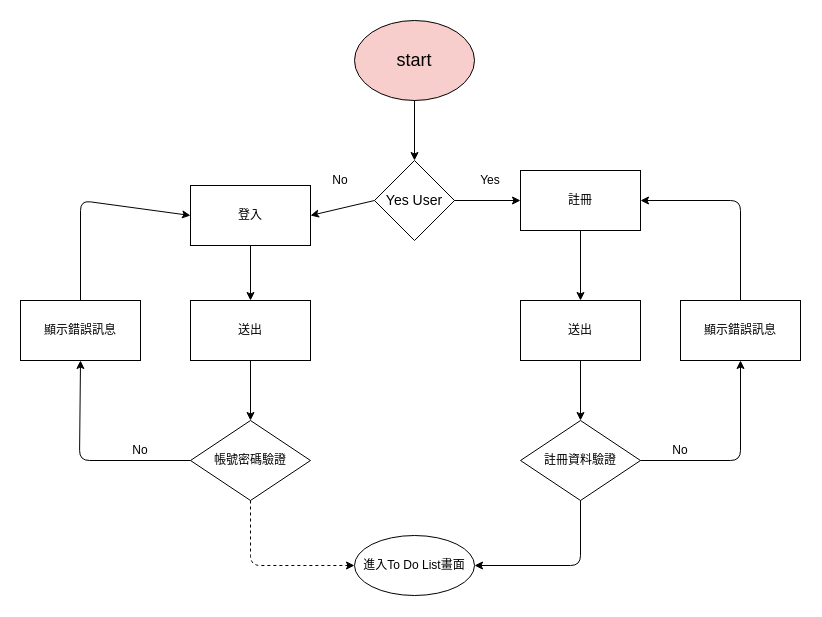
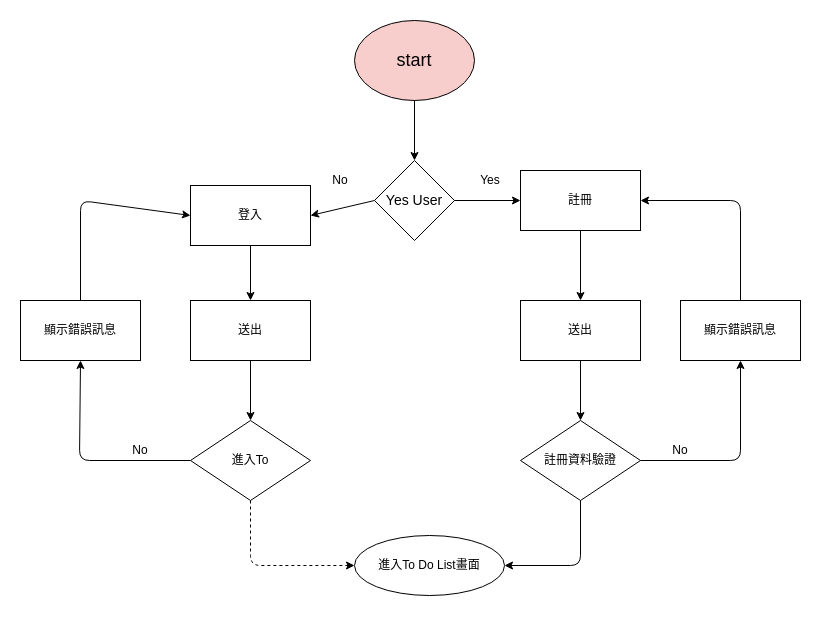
  <mxCell id="0" />
  <mxCell id="1" parent="0" />
  <mxCell id="2" value="&lt;span style=&quot;font-size: 18px&quot;&gt;start&lt;/span&gt;" style="ellipse;whiteSpace=wrap;html=1;fillColor=#f8cecc;" parent="1" vertex="1"><mxGeometry x="354" y="20" width="120" height="80" as="geometry" /></mxCell>
  <mxCell id="3" value="&lt;font style=&quot;font-size: 14px&quot;&gt;Yes&amp;nbsp;User&lt;/font&gt;" style="rhombus;whiteSpace=wrap;html=1;" parent="1" vertex="1"><mxGeometry x="374" y="160" width="80" height="80" as="geometry" /></mxCell>
  <mxCell id="4" value="" style="endArrow=classic;html=1;exitX=0.5;exitY=1;exitDx=0;exitDy=0;entryX=0.5;entryY=0;entryDx=0;entryDy=0;" parent="1" source="2" target="3" edge="1"><mxGeometry width="50" height="50" relative="1" as="geometry"><mxPoint x="380" y="230" as="sourcePoint" /><mxPoint x="430" y="180" as="targetPoint" /><Array as="points" /></mxGeometry></mxCell>
  <mxCell id="5" value="註冊" style="rounded=0;whiteSpace=wrap;html=1;" parent="1" vertex="1"><mxGeometry x="520" y="170" width="120" height="60" as="geometry" /></mxCell>
  <mxCell id="6" value="登入" style="rounded=0;whiteSpace=wrap;html=1;" parent="1" vertex="1"><mxGeometry x="190" y="185" width="120" height="60" as="geometry" /></mxCell>
  <mxCell id="7" value="" style="endArrow=classic;html=1;exitX=0;exitY=0.5;exitDx=0;exitDy=0;entryX=1;entryY=0.5;entryDx=0;entryDy=0;" parent="1" source="3" target="6" edge="1"><mxGeometry width="50" height="50" relative="1" as="geometry"><mxPoint x="380" y="220" as="sourcePoint" /><mxPoint x="430" y="170" as="targetPoint" /></mxGeometry></mxCell>
  <mxCell id="8" value="" style="endArrow=classic;html=1;exitX=1;exitY=0.5;exitDx=0;exitDy=0;entryX=0;entryY=0.5;entryDx=0;entryDy=0;" parent="1" source="3" target="5" edge="1"><mxGeometry width="50" height="50" relative="1" as="geometry"><mxPoint x="384" y="210" as="sourcePoint" /><mxPoint x="320" y="210" as="targetPoint" /></mxGeometry></mxCell>
  <mxCell id="9" value="No" style="text;html=1;strokeColor=none;fillColor=none;align=center;verticalAlign=middle;whiteSpace=wrap;rounded=0;" parent="1" vertex="1"><mxGeometry x="320" y="170" width="40" height="20" as="geometry" /></mxCell>
  <mxCell id="10" value="Yes" style="text;html=1;strokeColor=none;fillColor=none;align=center;verticalAlign=middle;whiteSpace=wrap;rounded=0;" parent="1" vertex="1"><mxGeometry x="470" y="170" width="40" height="20" as="geometry" /></mxCell>
  <mxCell id="11" value="送出" style="rounded=0;whiteSpace=wrap;html=1;" parent="1" vertex="1"><mxGeometry x="190" y="300" width="120" height="60" as="geometry" /></mxCell>
  <mxCell id="12" value="" style="endArrow=classic;html=1;exitX=0.5;exitY=1;exitDx=0;exitDy=0;entryX=0.5;entryY=0;entryDx=0;entryDy=0;" parent="1" source="6" target="11" edge="1"><mxGeometry width="50" height="50" relative="1" as="geometry"><mxPoint x="384" y="210" as="sourcePoint" /><mxPoint x="320" y="210" as="targetPoint" /></mxGeometry></mxCell>
  <mxCell id="13" value="" style="endArrow=classic;html=1;exitX=0.5;exitY=1;exitDx=0;exitDy=0;" parent="1" source="5" edge="1"><mxGeometry width="50" height="50" relative="1" as="geometry"><mxPoint x="394" y="220" as="sourcePoint" /><mxPoint x="580" y="300" as="targetPoint" /></mxGeometry></mxCell>
  <mxCell id="14" value="送出" style="rounded=0;whiteSpace=wrap;html=1;" parent="1" vertex="1"><mxGeometry x="520" y="300" width="120" height="60" as="geometry" /></mxCell>
- <mxCell id="15" value="帳號密碼驗證" style="rhombus;whiteSpace=wrap;html=1;" parent="1" vertex="1"><mxGeometry x="190" y="420" width="120" height="80" as="geometry" /></mxCell>
+ <mxCell id="15" value="進入To" style="rhombus;whiteSpace=wrap;html=1;" parent="1" vertex="1"><mxGeometry x="190" y="420" width="120" height="80" as="geometry" /></mxCell>
  <mxCell id="16" value="" style="endArrow=classic;html=1;exitX=0.5;exitY=1;exitDx=0;exitDy=0;entryX=0.5;entryY=0;entryDx=0;entryDy=0;" edge="1" parent="1" source="11" target="15"><mxGeometry width="50" height="50" relative="1" as="geometry"><mxPoint x="260" y="240" as="sourcePoint" /><mxPoint x="260" y="310" as="targetPoint" /></mxGeometry></mxCell>
  <mxCell id="17" value="" style="endArrow=classic;html=1;exitX=0.5;exitY=1;exitDx=0;exitDy=0;entryX=0;entryY=0.5;entryDx=0;entryDy=0;dashed=1;" edge="1" parent="1" source="15" target="29"><mxGeometry width="50" height="50" relative="1" as="geometry"><mxPoint x="260" y="370" as="sourcePoint" /><mxPoint x="354" y="570" as="targetPoint" /><Array as="points"><mxPoint x="250" y="565" /></Array></mxGeometry></mxCell>
  <mxCell id="18" value="" style="endArrow=classic;html=1;exitX=0;exitY=0.5;exitDx=0;exitDy=0;entryX=0.5;entryY=1;entryDx=0;entryDy=0;" edge="1" parent="1" source="15" target="19"><mxGeometry width="50" height="50" relative="1" as="geometry"><mxPoint x="380" y="360" as="sourcePoint" /><mxPoint x="79" y="360" as="targetPoint" /><Array as="points"><mxPoint x="79" y="460" /></Array></mxGeometry></mxCell>
  <mxCell id="19" value="顯示錯誤訊息" style="rounded=0;whiteSpace=wrap;html=1;" vertex="1" parent="1"><mxGeometry x="20" y="300" width="120" height="60" as="geometry" /></mxCell>
  <mxCell id="20" value="" style="endArrow=classic;html=1;entryX=0.5;entryY=1;entryDx=0;entryDy=0;" edge="1" parent="1" target="25"><mxGeometry width="50" height="50" relative="1" as="geometry"><mxPoint x="640" y="460" as="sourcePoint" /><mxPoint x="740" y="380" as="targetPoint" /><Array as="points"><mxPoint x="740" y="460" /></Array></mxGeometry></mxCell>
  <mxCell id="21" value="" style="endArrow=classic;html=1;exitX=0.5;exitY=1;exitDx=0;exitDy=0;entryX=0.5;entryY=0;entryDx=0;entryDy=0;" edge="1" parent="1" source="14" target="24"><mxGeometry width="50" height="50" relative="1" as="geometry"><mxPoint x="640" y="410" as="sourcePoint" /><mxPoint x="690" y="360" as="targetPoint" /><Array as="points" /></mxGeometry></mxCell>
  <mxCell id="22" value="" style="endArrow=classic;html=1;entryX=0;entryY=0.5;entryDx=0;entryDy=0;exitX=0.5;exitY=0;exitDx=0;exitDy=0;" edge="1" parent="1" source="19" target="6"><mxGeometry width="50" height="50" relative="1" as="geometry"><mxPoint x="80" y="300" as="sourcePoint" /><mxPoint x="140" y="250" as="targetPoint" /><Array as="points"><mxPoint x="80" y="200" /></Array></mxGeometry></mxCell>
  <mxCell id="23" value="No" style="text;html=1;strokeColor=none;fillColor=none;align=center;verticalAlign=middle;whiteSpace=wrap;rounded=0;" vertex="1" parent="1"><mxGeometry x="120" y="440" width="40" height="20" as="geometry" /></mxCell>
  <mxCell id="24" value="註冊資料驗證" style="rhombus;whiteSpace=wrap;html=1;" vertex="1" parent="1"><mxGeometry x="520" y="420" width="120" height="80" as="geometry" /></mxCell>
  <mxCell id="25" value="顯示錯誤訊息" style="rounded=0;whiteSpace=wrap;html=1;" vertex="1" parent="1"><mxGeometry x="680" y="300" width="120" height="60" as="geometry" /></mxCell>
  <mxCell id="26" value="" style="endArrow=classic;html=1;entryX=1;entryY=0.5;entryDx=0;entryDy=0;exitX=0.5;exitY=0;exitDx=0;exitDy=0;" edge="1" parent="1" source="25" target="5"><mxGeometry width="50" height="50" relative="1" as="geometry"><mxPoint x="650" y="280" as="sourcePoint" /><mxPoint x="750" y="180" as="targetPoint" /><Array as="points"><mxPoint x="740" y="200" /></Array></mxGeometry></mxCell>
  <mxCell id="27" value="No" style="text;html=1;strokeColor=none;fillColor=none;align=center;verticalAlign=middle;whiteSpace=wrap;rounded=0;" vertex="1" parent="1"><mxGeometry x="660" y="440" width="40" height="20" as="geometry" /></mxCell>
  <mxCell id="28" value="" style="endArrow=classic;html=1;exitX=0.5;exitY=1;exitDx=0;exitDy=0;entryX=1;entryY=0.5;entryDx=0;entryDy=0;" edge="1" parent="1" source="24" target="29"><mxGeometry width="50" height="50" relative="1" as="geometry"><mxPoint x="260" y="510" as="sourcePoint" /><mxPoint x="474" y="570" as="targetPoint" /><Array as="points"><mxPoint x="580" y="565" /></Array></mxGeometry></mxCell>
- <mxCell id="29" value="&lt;span&gt;進入To Do List畫面&lt;/span&gt;" style="ellipse;whiteSpace=wrap;html=1;rounded=0;" vertex="1" parent="1"><mxGeometry x="354" y="535" width="120" height="60" as="geometry" /></mxCell>
+ <mxCell id="29" value="&lt;span&gt;進入To Do List畫面&lt;/span&gt;" style="ellipse;whiteSpace=wrap;html=1;rounded=0;" vertex="1" parent="1"><mxGeometry x="354" y="535" width="150" height="60" as="geometry" /></mxCell>
